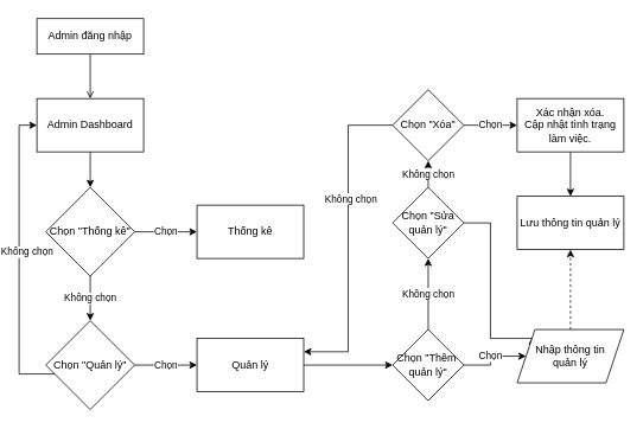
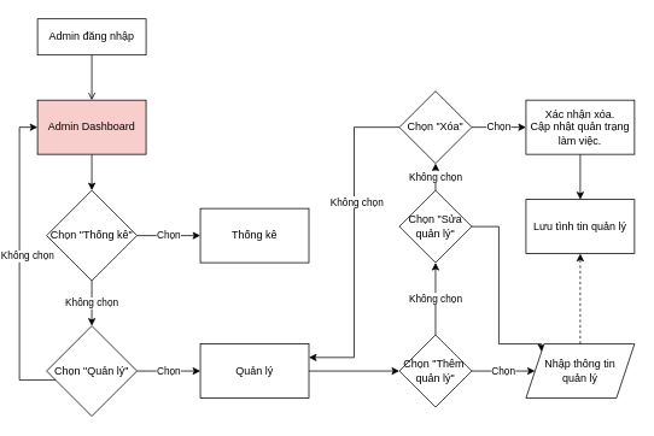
  <mxCell id="0" />
  <mxCell id="1" parent="0" />
  <mxCell id="2" style="edgeStyle=orthogonalEdgeStyle;rounded=0;orthogonalLoop=1;jettySize=auto;html=1;exitX=0.5;exitY=1;exitDx=0;exitDy=0;entryX=0.5;entryY=0;entryDx=0;entryDy=0;endArrow=open;" edge="1" parent="1" source="3" target="5"><mxGeometry relative="1" as="geometry" /></mxCell>
  <mxCell id="3" value="Admin đăng nhập" style="rounded=0;whiteSpace=wrap;html=1;fontSize=12;glass=0;strokeWidth=1;shadow=0;" vertex="1" parent="1"><mxGeometry x="40" y="20" width="120" height="40" as="geometry" /></mxCell>
  <mxCell id="4" value="" style="edgeStyle=orthogonalEdgeStyle;rounded=0;orthogonalLoop=1;jettySize=auto;html=1;" edge="1" parent="1" source="5" target="8"><mxGeometry relative="1" as="geometry" /></mxCell>
- <mxCell id="5" value="Admin Dashboard" style="rounded=0;whiteSpace=wrap;html=1;" vertex="1" parent="1"><mxGeometry x="40" y="110" width="120" height="60" as="geometry" /></mxCell>
+ <mxCell id="5" value="Admin Dashboard" style="rounded=0;whiteSpace=wrap;html=1;fillColor=#f8cecc;" vertex="1" parent="1"><mxGeometry x="40" y="110" width="120" height="60" as="geometry" /></mxCell>
  <mxCell id="6" value="Chọn" style="edgeStyle=orthogonalEdgeStyle;rounded=0;orthogonalLoop=1;jettySize=auto;html=1;" edge="1" parent="1" source="8" target="9"><mxGeometry relative="1" as="geometry" /></mxCell>
  <mxCell id="7" value="Không chọn" style="edgeStyle=orthogonalEdgeStyle;rounded=0;orthogonalLoop=1;jettySize=auto;html=1;" edge="1" parent="1" source="8" target="13"><mxGeometry relative="1" as="geometry" /></mxCell>
  <mxCell id="8" value="Chọn &quot;Thống kê&quot;" style="rhombus;whiteSpace=wrap;html=1;" vertex="1" parent="1"><mxGeometry x="50" y="210" width="100" height="100" as="geometry" /></mxCell>
  <mxCell id="9" value="Thống kê" style="whiteSpace=wrap;html=1;" vertex="1" parent="1"><mxGeometry x="220" y="230" width="120" height="60" as="geometry" /></mxCell>
  <mxCell id="10" value="Chọn" style="edgeStyle=orthogonalEdgeStyle;rounded=0;orthogonalLoop=1;jettySize=auto;html=1;" edge="1" parent="1" source="13" target="15"><mxGeometry relative="1" as="geometry" /></mxCell>
  <mxCell id="11" style="edgeStyle=orthogonalEdgeStyle;rounded=0;orthogonalLoop=1;jettySize=auto;html=1;entryX=0;entryY=0.5;entryDx=0;entryDy=0;" edge="1" parent="1" source="13" target="5"><mxGeometry relative="1" as="geometry"><Array as="points"><mxPoint x="100" y="420" /><mxPoint x="20" y="420" /><mxPoint x="20" y="140" /></Array></mxGeometry></mxCell>
  <mxCell id="12" value="Không chọn" style="edgeLabel;html=1;align=center;verticalAlign=middle;resizable=0;points=[];" vertex="1" connectable="0" parent="11"><mxGeometry x="0.048" y="-8" relative="1" as="geometry"><mxPoint as="offset" /></mxGeometry></mxCell>
  <mxCell id="13" value="Chọn &quot;Quản lý&quot;" style="rhombus;whiteSpace=wrap;html=1;" vertex="1" parent="1"><mxGeometry x="50" y="360" width="100" height="100" as="geometry" /></mxCell>
  <mxCell id="14" value="" style="edgeStyle=orthogonalEdgeStyle;rounded=0;orthogonalLoop=1;jettySize=auto;html=1;" edge="1" parent="1" source="15" target="18"><mxGeometry relative="1" as="geometry" /></mxCell>
  <mxCell id="15" value="Quản lý" style="whiteSpace=wrap;html=1;" vertex="1" parent="1"><mxGeometry x="220" y="380" width="120" height="60" as="geometry" /></mxCell>
  <mxCell id="16" value="Không chọn" style="edgeStyle=orthogonalEdgeStyle;rounded=0;orthogonalLoop=1;jettySize=auto;html=1;" edge="1" parent="1" source="18" target="21"><mxGeometry relative="1" as="geometry" /></mxCell>
  <mxCell id="17" value="Chọn" style="edgeStyle=orthogonalEdgeStyle;rounded=0;orthogonalLoop=1;jettySize=auto;html=1;" edge="1" parent="1" source="18" target="27"><mxGeometry relative="1" as="geometry" /></mxCell>
  <mxCell id="18" value="Chọn &quot;Thêm&amp;nbsp; quản lý&quot;" style="rhombus;whiteSpace=wrap;html=1;" vertex="1" parent="1"><mxGeometry x="440" y="370" width="80" height="80" as="geometry" /></mxCell>
  <mxCell id="19" value="Không chọn" style="edgeStyle=orthogonalEdgeStyle;rounded=0;orthogonalLoop=1;jettySize=auto;html=1;" edge="1" parent="1" source="21" target="25"><mxGeometry relative="1" as="geometry" /></mxCell>
  <mxCell id="20" style="edgeStyle=orthogonalEdgeStyle;rounded=0;orthogonalLoop=1;jettySize=auto;html=1;entryX=0;entryY=0;entryDx=0;entryDy=0;" edge="1" parent="1" source="21" target="27"><mxGeometry relative="1" as="geometry"><Array as="points"><mxPoint x="550" y="250" /><mxPoint x="550" y="380" /><mxPoint x="597" y="380" /></Array></mxGeometry></mxCell>
  <mxCell id="21" value="Chọn &quot;Sửa quản lý&quot;" style="rhombus;whiteSpace=wrap;html=1;" vertex="1" parent="1"><mxGeometry x="440" y="210" width="80" height="80" as="geometry" /></mxCell>
  <mxCell id="22" value="Chọn" style="edgeStyle=orthogonalEdgeStyle;rounded=0;orthogonalLoop=1;jettySize=auto;html=1;" edge="1" parent="1" source="25" target="30"><mxGeometry relative="1" as="geometry" /></mxCell>
  <mxCell id="23" style="edgeStyle=orthogonalEdgeStyle;rounded=0;orthogonalLoop=1;jettySize=auto;html=1;entryX=1;entryY=0.25;entryDx=0;entryDy=0;" edge="1" parent="1" source="25" target="15"><mxGeometry relative="1" as="geometry" /></mxCell>
  <mxCell id="24" value="Không chọn" style="edgeLabel;html=1;align=center;verticalAlign=middle;resizable=0;points=[];" vertex="1" connectable="0" parent="23"><mxGeometry x="-0.256" y="2" relative="1" as="geometry"><mxPoint as="offset" /></mxGeometry></mxCell>
  <mxCell id="25" value="Chọn &quot;Xóa&quot;" style="rhombus;whiteSpace=wrap;html=1;" vertex="1" parent="1"><mxGeometry x="440" y="100" width="80" height="80" as="geometry" /></mxCell>
  <mxCell id="26" value="" style="edgeStyle=orthogonalEdgeStyle;rounded=0;orthogonalLoop=1;jettySize=auto;html=1;dashed=1;" edge="1" parent="1" source="27" target="28"><mxGeometry relative="1" as="geometry" /></mxCell>
- <mxCell id="27" value="Nhập thông tin &lt;br&gt;quản lý" style="shape=parallelogram;perimeter=parallelogramPerimeter;whiteSpace=wrap;html=1;fixedSize=1;" vertex="1" parent="1"><mxGeometry x="580" y="370" width="120" height="60" as="geometry" /></mxCell>
- <mxCell id="28" value="Lưu thông tin quản lý" style="whiteSpace=wrap;html=1;" vertex="1" parent="1"><mxGeometry x="580" y="220" width="120" height="60" as="geometry" /></mxCell>
+ <mxCell id="27" value="Nhập thông tin &lt;br&gt;quản lý" style="shape=parallelogram;perimeter=parallelogramPerimeter;whiteSpace=wrap;html=1;fixedSize=1;" vertex="1" parent="1"><mxGeometry x="580" y="380" width="120" height="60" as="geometry" /></mxCell>
+ <mxCell id="28" value="Lưu tình tin quản lý" style="whiteSpace=wrap;html=1;" vertex="1" parent="1"><mxGeometry x="580" y="220" width="120" height="60" as="geometry" /></mxCell>
  <mxCell id="29" value="" style="edgeStyle=orthogonalEdgeStyle;rounded=0;orthogonalLoop=1;jettySize=auto;html=1;" edge="1" parent="1" source="30" target="28"><mxGeometry relative="1" as="geometry" /></mxCell>
- <mxCell id="30" value="Xác nhận xóa.&lt;br&gt;Cập nhật tình trạng làm việc." style="whiteSpace=wrap;html=1;" vertex="1" parent="1"><mxGeometry x="580" y="110" width="120" height="60" as="geometry" /></mxCell>
+ <mxCell id="30" value="Xác nhận xóa.&lt;br&gt;Cập nhật quản trạng làm việc." style="whiteSpace=wrap;html=1;" vertex="1" parent="1"><mxGeometry x="580" y="110" width="120" height="60" as="geometry" /></mxCell>
